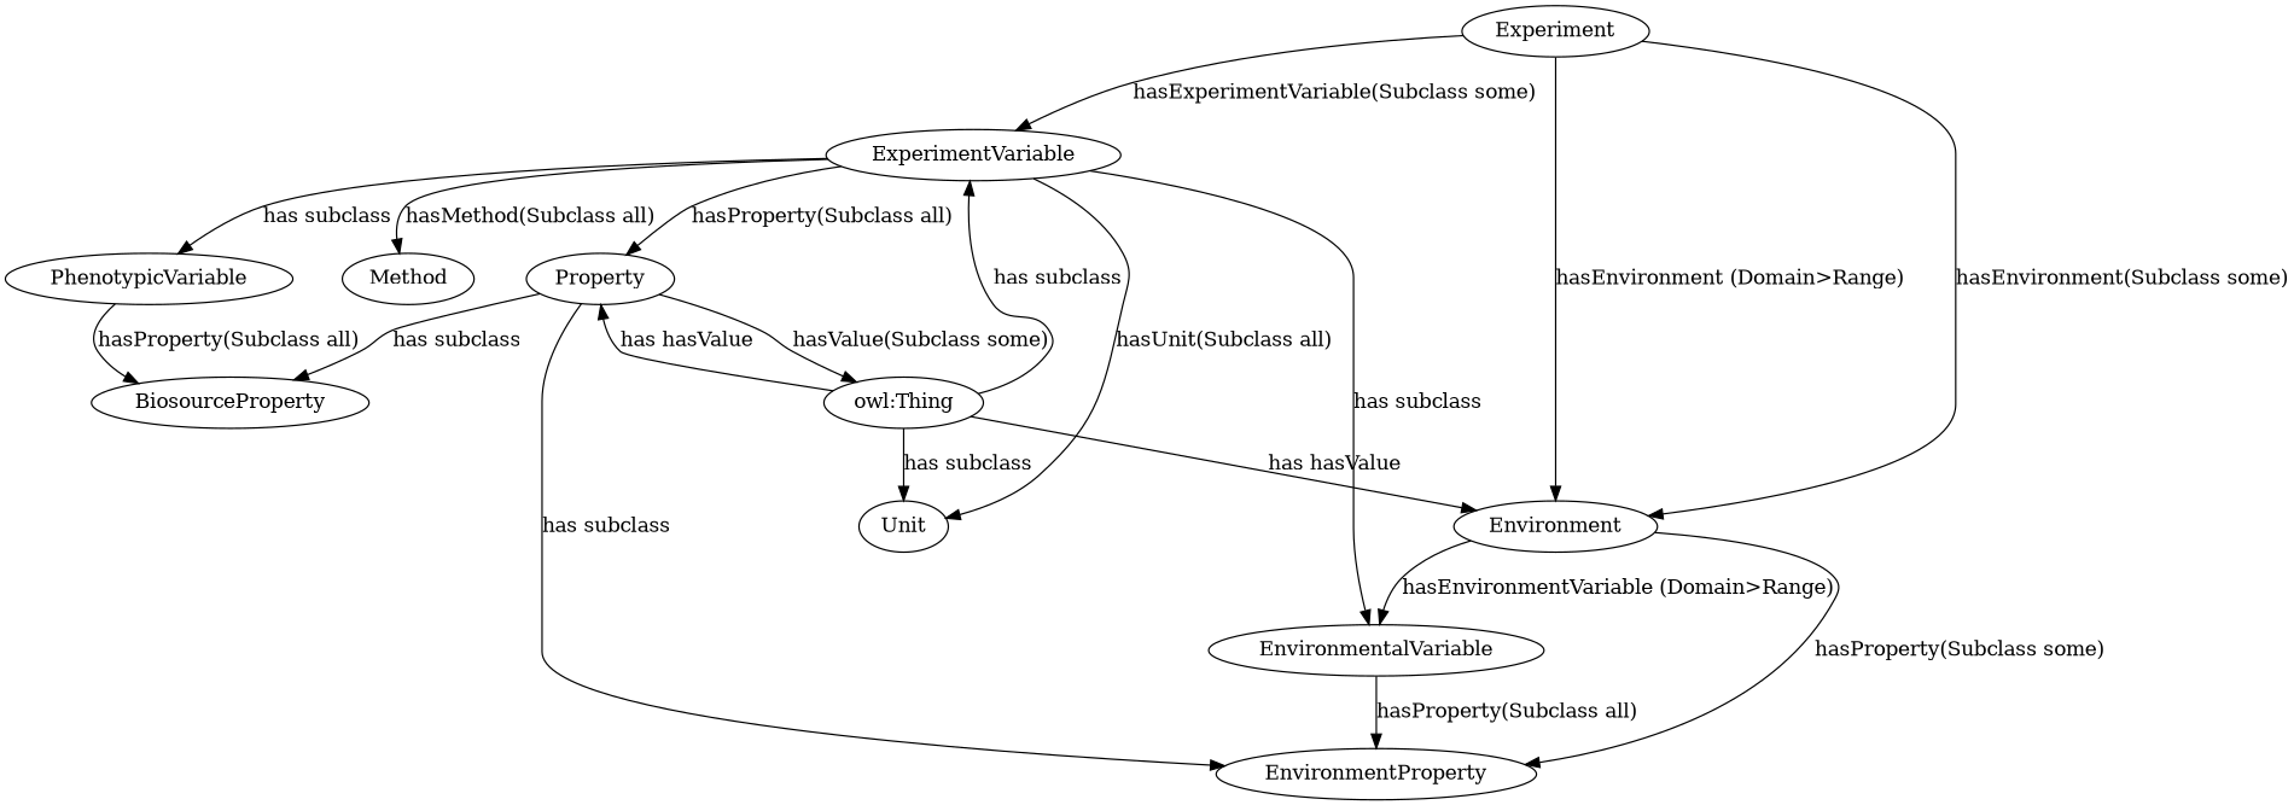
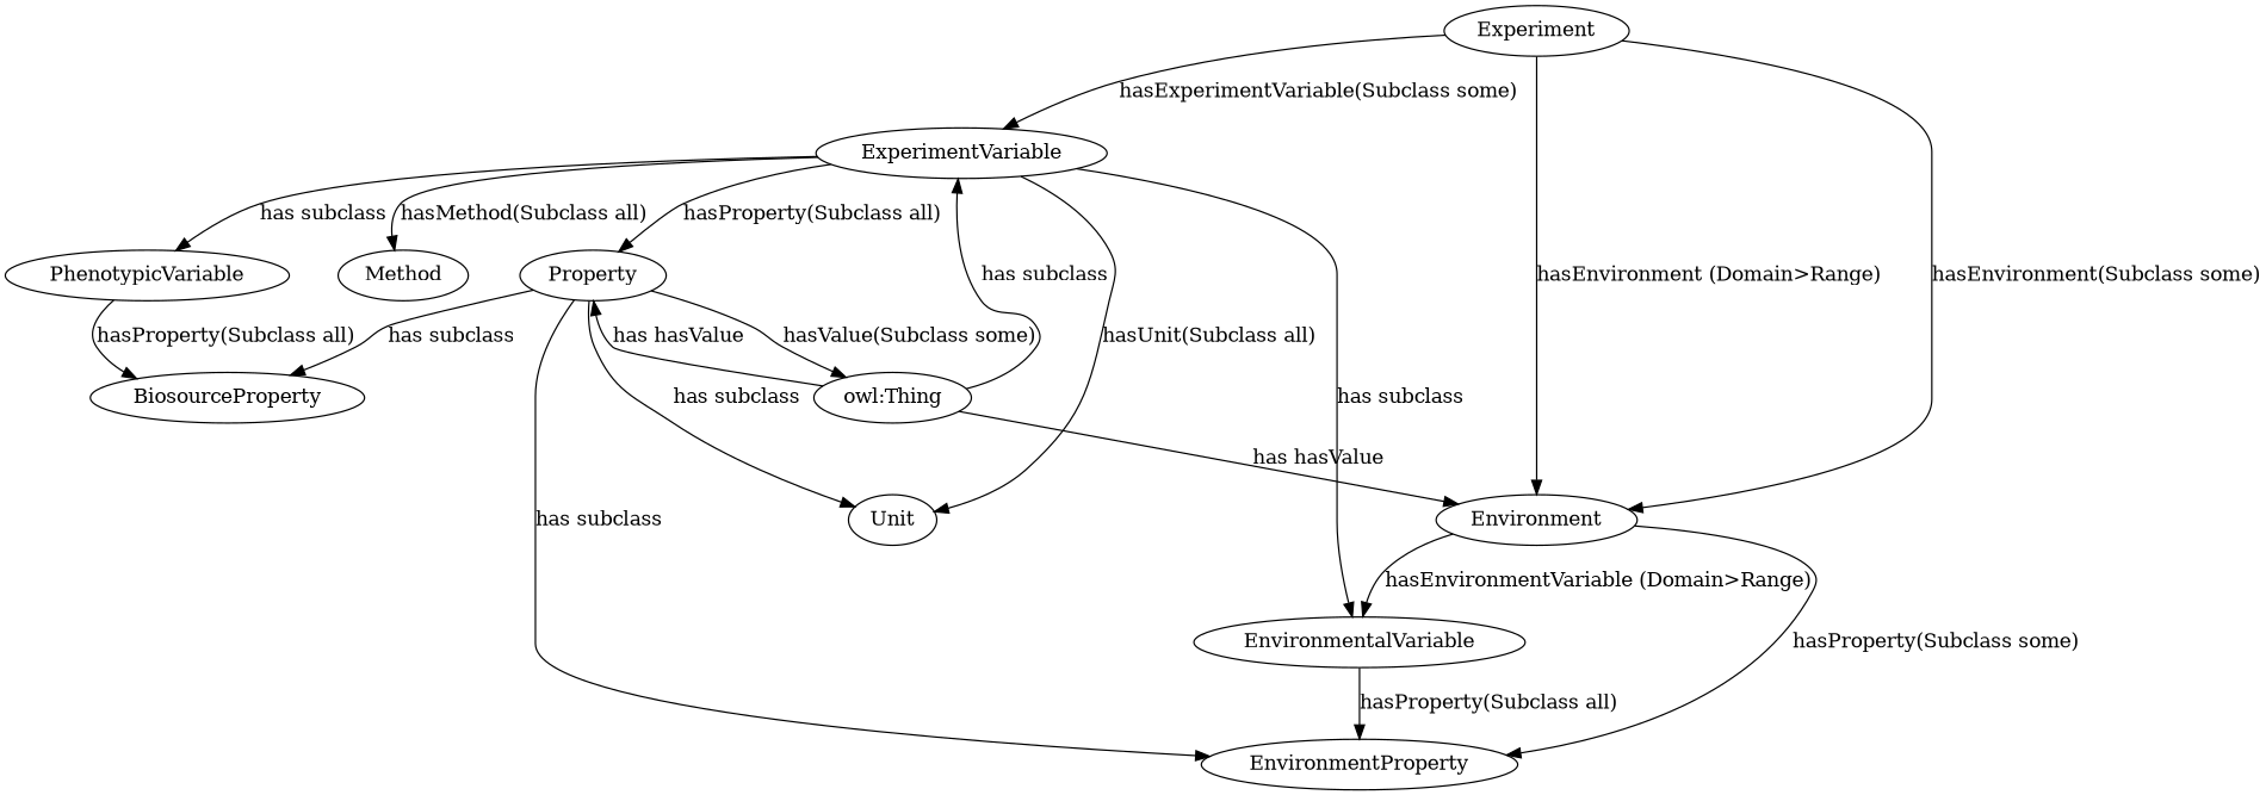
  digraph {
    ExperimentVariable
    EnvironmentalVariable
    Property
    Method
    Unit
    PhenotypicVariable
    EnvironmentProperty
    "owl:Thing"
    BiosourceProperty
    Environment
    Experiment
    ExperimentVariable -> EnvironmentalVariable [label="has subclass"]
    ExperimentVariable -> Property [label="hasProperty(Subclass all)"]
    ExperimentVariable -> Method [label="hasMethod(Subclass all)"]
    ExperimentVariable -> Unit [label="hasUnit(Subclass all)"]
    ExperimentVariable -> PhenotypicVariable [label="has subclass"]
    EnvironmentalVariable -> EnvironmentProperty [label="hasProperty(Subclass all)"]
    Property -> EnvironmentProperty [label="has subclass"]
    Property -> "owl:Thing" [label="hasValue(Subclass some)"]
    Property -> BiosourceProperty [label="has subclass"]
    PhenotypicVariable -> BiosourceProperty [label="hasProperty(Subclass all)"]
    "owl:Thing" -> ExperimentVariable [label="has subclass"]
    "owl:Thing" -> Property [label="has hasValue"]
-   "owl:Thing" -> Unit [label="has subclass"]
+   Property -> Unit [label="has subclass"]
    "owl:Thing" -> Environment [label="has hasValue"]
    Environment -> EnvironmentalVariable [label="hasEnvironmentVariable (Domain>Range)"]
    Environment -> EnvironmentProperty [label="hasProperty(Subclass some)"]
    Experiment -> ExperimentVariable [label="hasExperimentVariable(Subclass some)"]
    Experiment -> Environment [label="hasEnvironment (Domain>Range)"]
    Experiment -> Environment [label="hasEnvironment(Subclass some)"]
  }
